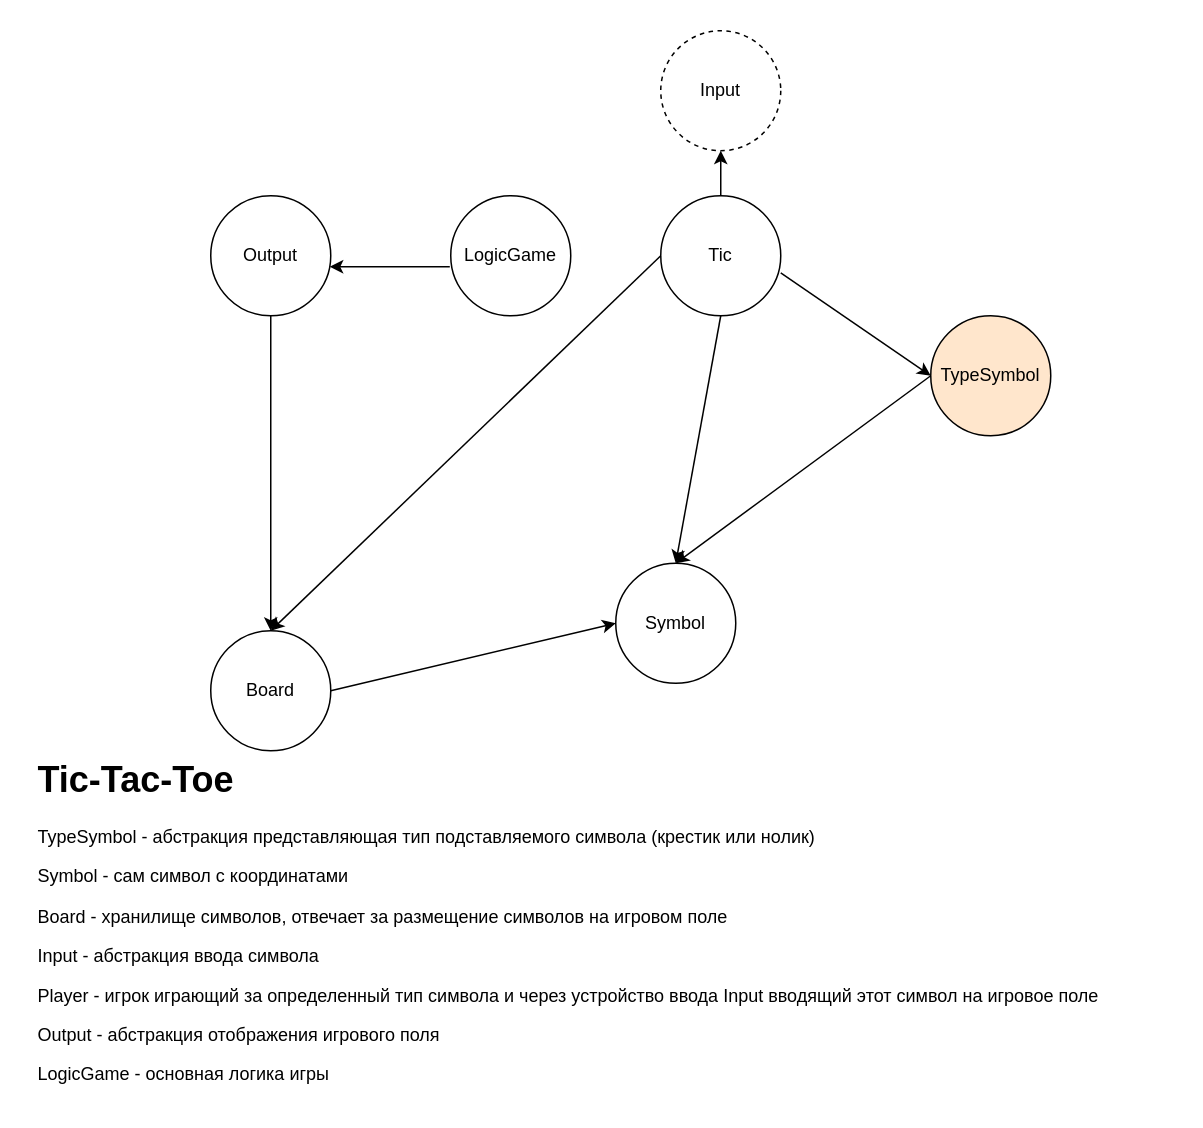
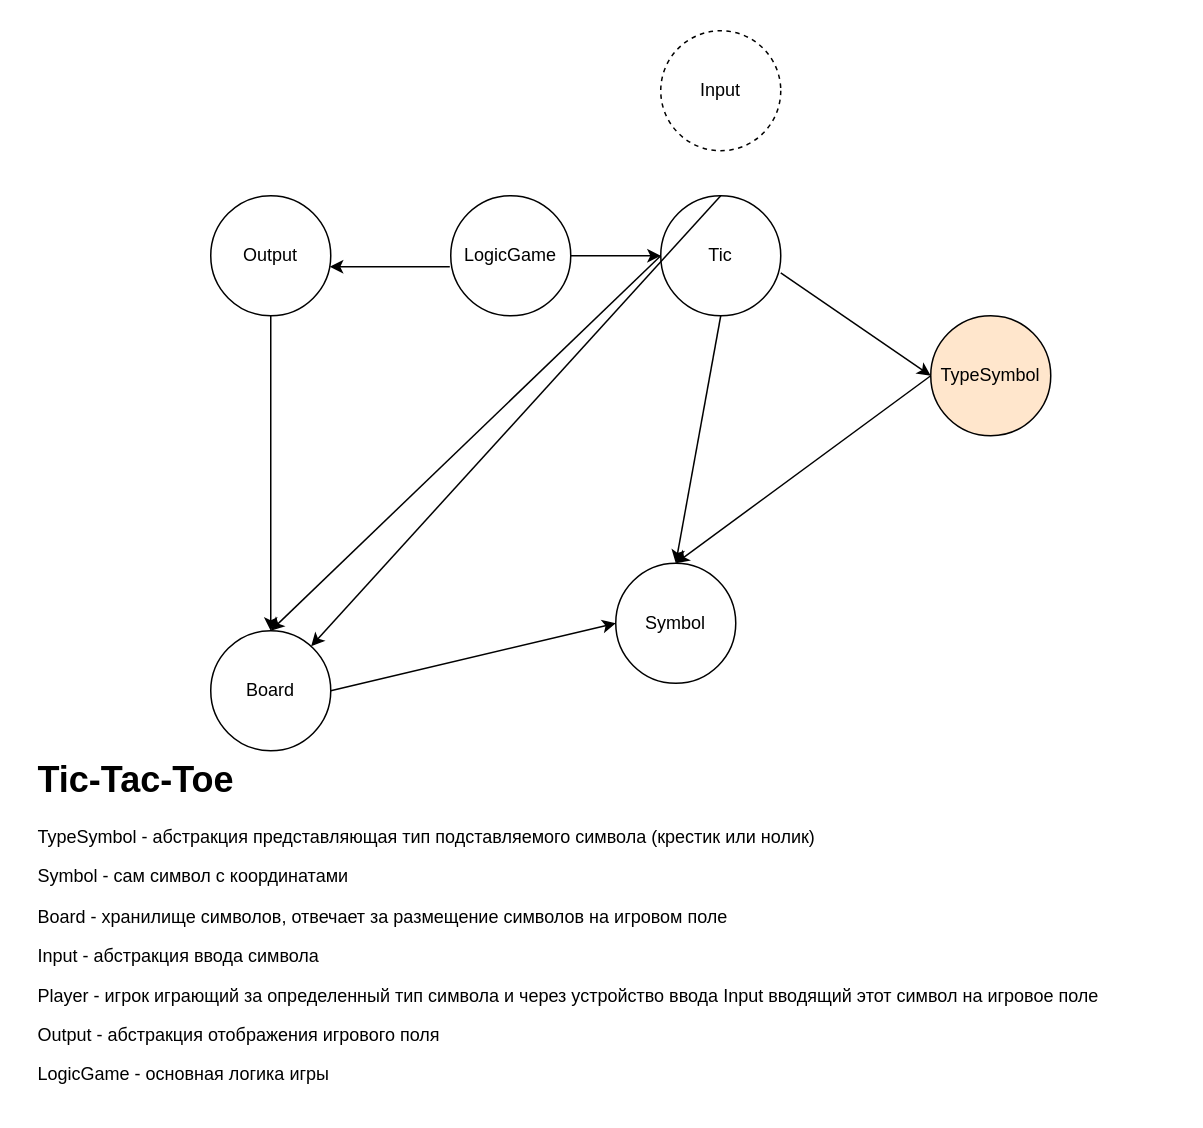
  <mxCell id="0" />
  <mxCell id="1" parent="0" />
  <mxCell id="2" value="Tic" style="ellipse;whiteSpace=wrap;html=1;aspect=fixed;" parent="1" vertex="1"><mxGeometry x="440" y="130" width="80" height="80" as="geometry" /></mxCell>
  <mxCell id="3" value="Input" style="ellipse;whiteSpace=wrap;html=1;aspect=fixed;dashed=1;" parent="1" vertex="1"><mxGeometry x="440" y="20" width="80" height="80" as="geometry" /></mxCell>
  <mxCell id="4" value="LogicGame" style="ellipse;whiteSpace=wrap;html=1;aspect=fixed;" parent="1" vertex="1"><mxGeometry x="300" y="130" width="80" height="80" as="geometry" /></mxCell>
  <mxCell id="5" value="Board" style="ellipse;whiteSpace=wrap;html=1;aspect=fixed;" parent="1" vertex="1"><mxGeometry x="140" y="420" width="80" height="80" as="geometry" /></mxCell>
  <mxCell id="6" value="Output" style="ellipse;whiteSpace=wrap;html=1;aspect=fixed;" parent="1" vertex="1"><mxGeometry x="140" y="130" width="80" height="80" as="geometry" /></mxCell>
  <mxCell id="7" value="Symbol" style="ellipse;whiteSpace=wrap;html=1;aspect=fixed;" parent="1" vertex="1"><mxGeometry x="410" y="375" width="80" height="80" as="geometry" /></mxCell>
  <mxCell id="8" value="TypeSymbol" style="ellipse;whiteSpace=wrap;html=1;aspect=fixed;fillColor=#ffe6cc;" parent="1" vertex="1"><mxGeometry x="620" y="210" width="80" height="80" as="geometry" /></mxCell>
  <mxCell id="9" value="" style="endArrow=classic;html=1;rounded=0;exitX=0;exitY=0.5;exitDx=0;exitDy=0;entryX=0.5;entryY=0;entryDx=0;entryDy=0;" parent="1" source="8" target="7" edge="1"><mxGeometry width="50" height="50" relative="1" as="geometry"><mxPoint x="390" y="307" as="sourcePoint" /><mxPoint x="600" y="307" as="targetPoint" /></mxGeometry></mxCell>
  <mxCell id="10" value="" style="endArrow=classic;html=1;rounded=0;exitX=1;exitY=0.642;exitDx=0;exitDy=0;exitPerimeter=0;entryX=0;entryY=0.5;entryDx=0;entryDy=0;" parent="1" source="2" target="8" edge="1"><mxGeometry width="50" height="50" relative="1" as="geometry"><mxPoint x="390" y="307" as="sourcePoint" /><mxPoint x="610" y="140" as="targetPoint" /></mxGeometry></mxCell>
  <mxCell id="11" value="" style="endArrow=classic;html=1;rounded=0;exitX=0.5;exitY=1;exitDx=0;exitDy=0;entryX=0.5;entryY=0;entryDx=0;entryDy=0;" parent="1" source="2" target="7" edge="1"><mxGeometry width="50" height="50" relative="1" as="geometry"><mxPoint x="390" y="330" as="sourcePoint" /><mxPoint x="410" y="360" as="targetPoint" /></mxGeometry></mxCell>
- <mxCell id="12" value="" style="endArrow=classic;html=1;rounded=0;entryX=0.5;entryY=1;entryDx=0;entryDy=0;exitX=0.5;exitY=0;exitDx=0;exitDy=0;" parent="1" source="2" target="3" edge="1"><mxGeometry width="50" height="50" relative="1" as="geometry"><mxPoint x="370" y="220" as="sourcePoint" /><mxPoint x="420" y="170" as="targetPoint" /></mxGeometry></mxCell>
+ <mxCell id="12" value="" style="endArrow=classic;html=1;rounded=0;exitX=0.5;exitY=0;exitDx=0;exitDy=0;" parent="1" source="2" target="5" edge="1"><mxGeometry width="50" height="50" relative="1" as="geometry"><mxPoint x="370" y="220" as="sourcePoint" /><mxPoint x="420" y="170" as="targetPoint" /></mxGeometry></mxCell>
+ <mxCell id="13" value="" style="endArrow=classic;html=1;rounded=0;exitX=1;exitY=0.5;exitDx=0;exitDy=0;entryX=0;entryY=0.5;entryDx=0;entryDy=0;" parent="1" source="4" target="2" edge="1"><mxGeometry width="50" height="50" relative="1" as="geometry"><mxPoint x="370" y="220" as="sourcePoint" /><mxPoint x="390" y="90" as="targetPoint" /></mxGeometry></mxCell>
  <mxCell id="14" value="" style="endArrow=classic;html=1;rounded=0;exitX=-0.008;exitY=0.592;exitDx=0;exitDy=0;exitPerimeter=0;entryX=0.992;entryY=0.592;entryDx=0;entryDy=0;entryPerimeter=0;" parent="1" source="4" target="6" edge="1"><mxGeometry width="50" height="50" relative="1" as="geometry"><mxPoint x="370" y="220" as="sourcePoint" /><mxPoint x="260" y="110" as="targetPoint" /></mxGeometry></mxCell>
  <mxCell id="15" value="" style="endArrow=classic;html=1;rounded=0;entryX=0.5;entryY=0;entryDx=0;entryDy=0;" parent="1" source="6" target="5" edge="1"><mxGeometry width="50" height="50" relative="1" as="geometry"><mxPoint x="370" y="220" as="sourcePoint" /><mxPoint x="180" y="380" as="targetPoint" /></mxGeometry></mxCell>
  <mxCell id="16" value="&lt;h1&gt;Tic-Tac-Toe&lt;/h1&gt;&lt;p&gt;TypeSymbol - абстракция представляющая тип подставляемого символа (крестик или нолик)&lt;/p&gt;&lt;p&gt;Symbol - сам символ с координатами&lt;/p&gt;&lt;p&gt;Board - хранилище символов, отвечает за размещение символов на игровом поле&lt;/p&gt;&lt;p&gt;Input - абстракция ввода символа&lt;/p&gt;&lt;p&gt;Player - игрок играющий за определенный тип символа и через устройство ввода Input вводящий этот символ на игровое поле&lt;/p&gt;&lt;p&gt;Output - абстракция отображения игрового поля&lt;/p&gt;&lt;p&gt;LogicGame - основная логика игры&lt;/p&gt;&lt;p&gt;&lt;br&gt;&lt;/p&gt;" style="text;html=1;strokeColor=none;fillColor=none;spacing=5;spacingTop=-20;whiteSpace=wrap;overflow=hidden;rounded=0;" parent="1" vertex="1"><mxGeometry x="20" y="500" width="760" height="230" as="geometry" /></mxCell>
  <mxCell id="17" value="" style="endArrow=classic;html=1;rounded=0;entryX=0;entryY=0.5;entryDx=0;entryDy=0;exitX=1;exitY=0.5;exitDx=0;exitDy=0;" parent="1" source="5" target="7" edge="1"><mxGeometry width="50" height="50" relative="1" as="geometry"><mxPoint x="370" y="480" as="sourcePoint" /><mxPoint x="420" y="430" as="targetPoint" /></mxGeometry></mxCell>
  <mxCell id="18" value="" style="endArrow=classic;html=1;rounded=0;exitX=0;exitY=0.5;exitDx=0;exitDy=0;" parent="1" source="2" edge="1"><mxGeometry width="50" height="50" relative="1" as="geometry"><mxPoint x="370" y="330" as="sourcePoint" /><mxPoint x="180" y="420" as="targetPoint" /></mxGeometry></mxCell>
